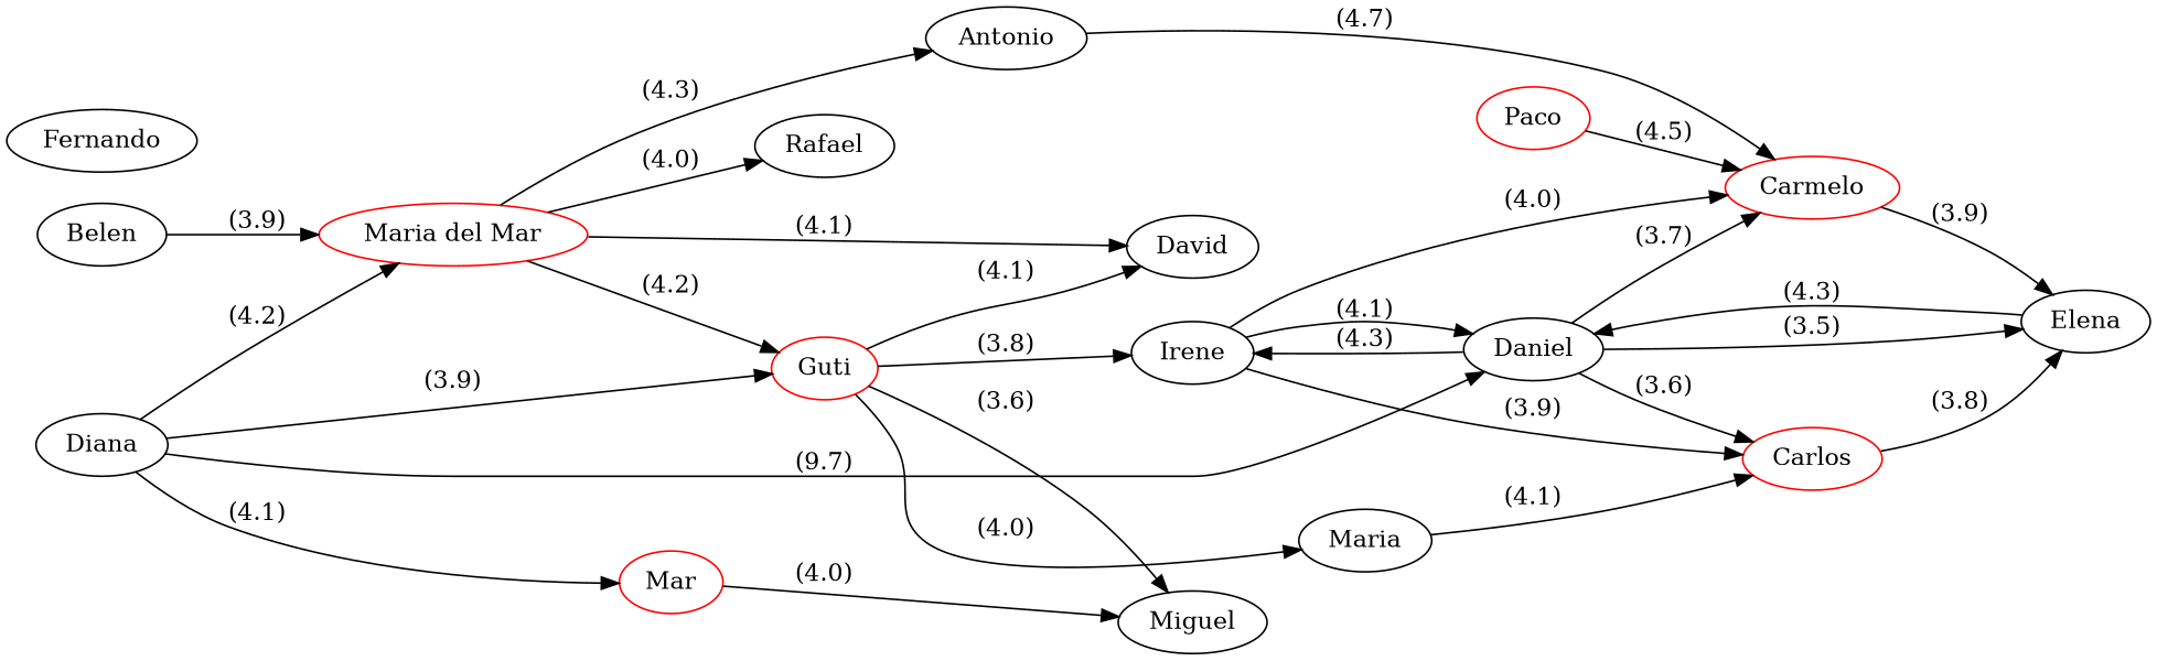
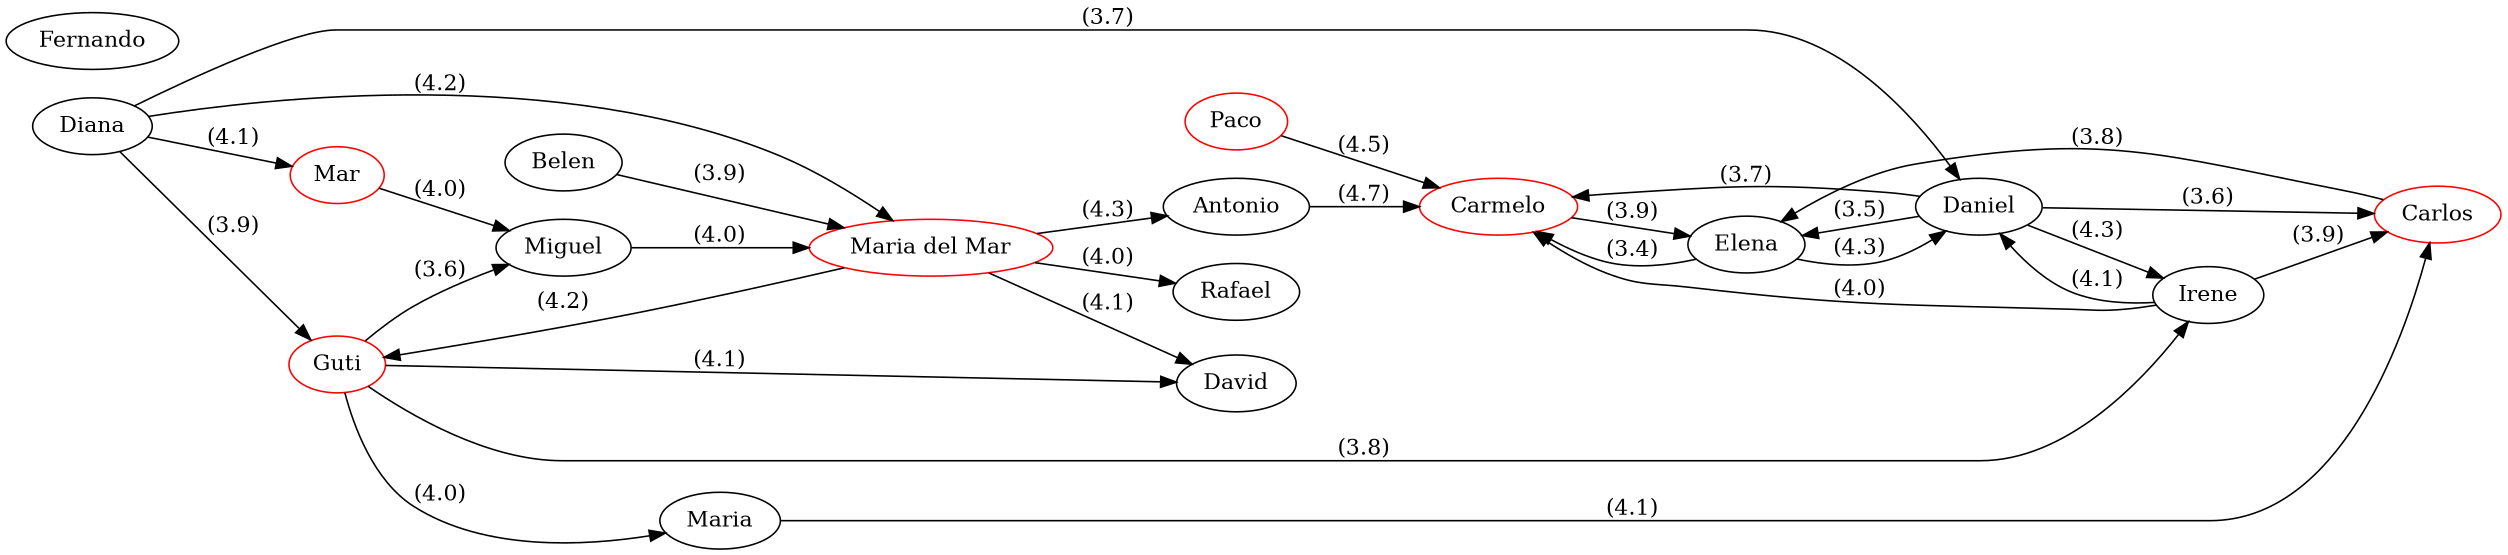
  strict digraph {
    rankdir=LR
    edge [color=black]
    n1 [label=Diana]
    n2 [color=red label=Guti]
    n3 [color=black label=Daniel]
    n4 [color=red label=Mar]
    n5 [color=red label="Maria del Mar"]
    n6 [label=David]
    n7 [label=Miguel]
    n8 [label=Irene]
    n9 [label=Maria]
    n10 [color=red label=Carmelo]
    n11 [label=Elena]
    n12 [color=red label=Carlos]
    n13 [label=Rafael]
    n14 [label=Antonio]
    n15 [label=Belen]
    n16 [color=red label=Paco]
    n17 [label=Fernando]
    n1 -> n2 [label="(3.9)"]
-   n1 -> n3 [label="(9.7)"]
+   n1 -> n3 [label="(3.7)"]
    n1 -> n4 [label="(4.1)"]
    n1 -> n5 [label="(4.2)"]
    n2 -> n6 [label="(4.1)"]
    n2 -> n7 [label="(3.6)"]
    n2 -> n8 [label="(3.8)"]
    n2 -> n9 [label="(4.0)"]
    n3 -> n8 [label="(4.3)"]
    n3 -> n10 [label="(3.7)"]
    n3 -> n11 [label="(3.5)"]
    n3 -> n12 [label="(3.6)"]
    n4 -> n7 [label="(4.0)"]
    n5 -> n2 [label="(4.2)"]
    n5 -> n6 [label="(4.1)"]
    n5 -> n13 [label="(4.0)"]
    n5 -> n14 [label="(4.3)"]
+   n7 -> n5 [label="(4.0)"]
    n8 -> n3 [label="(4.1)"]
    n8 -> n10 [label="(4.0)"]
    n8 -> n12 [label="(3.9)"]
    n9 -> n12 [label="(4.1)"]
    n10 -> n11 [label="(3.9)"]
    n11 -> n3 [label="(4.3)"]
+   n11 -> n10 [label="(3.4)"]
    n12 -> n11 [label="(3.8)"]
    n14 -> n10 [label="(4.7)"]
    n15 -> n5 [label="(3.9)"]
    n16 -> n10 [label="(4.5)"]
  }
